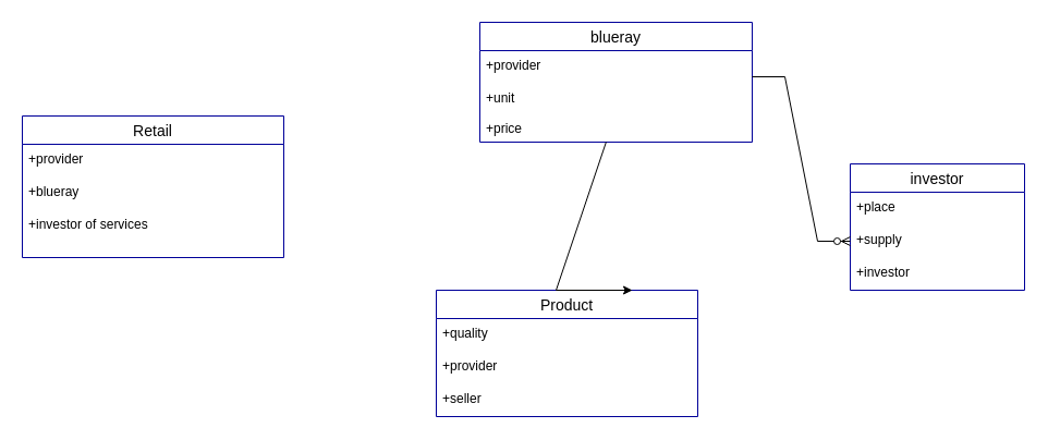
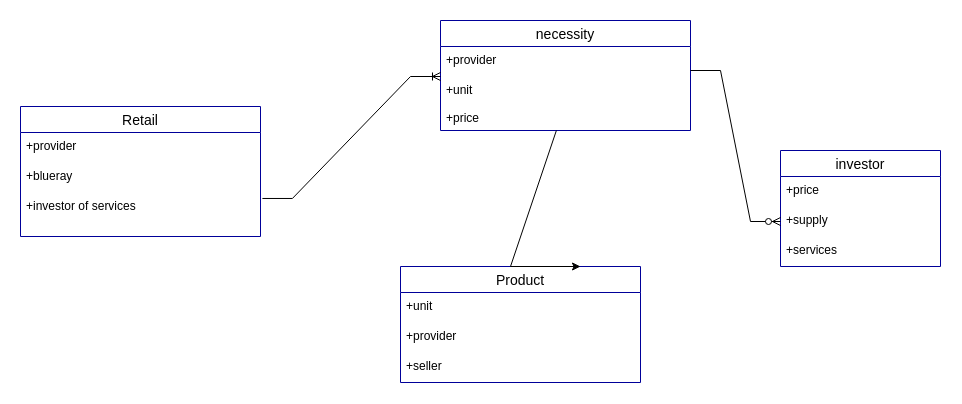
  <mxCell id="0" />
  <mxCell id="1" parent="0" />
  <mxCell id="2" value="Retail" style="swimlane;fontStyle=0;childLayout=stackLayout;horizontal=1;startSize=26;horizontalStack=0;resizeParent=1;resizeParentMax=0;resizeLast=0;collapsible=1;marginBottom=0;align=center;fontSize=14;strokeColor=#000099;" vertex="1" parent="1"><mxGeometry x="20" y="106" width="240" height="130" as="geometry" /></mxCell>
  <mxCell id="3" value="+provider" style="text;strokeColor=none;fillColor=none;spacingLeft=4;spacingRight=4;overflow=hidden;rotatable=0;points=[[0,0.5],[1,0.5]];portConstraint=eastwest;fontSize=12;" vertex="1" parent="2"><mxGeometry y="26" width="240" height="30" as="geometry" /></mxCell>
  <mxCell id="4" value="+blueray" style="text;strokeColor=none;fillColor=none;spacingLeft=4;spacingRight=4;overflow=hidden;rotatable=0;points=[[0,0.5],[1,0.5]];portConstraint=eastwest;fontSize=12;" vertex="1" parent="2"><mxGeometry y="56" width="240" height="30" as="geometry" /></mxCell>
  <mxCell id="5" value="+investor of services&#10;&#10;&#10;&#10;" style="text;strokeColor=none;fillColor=none;spacingLeft=4;spacingRight=4;overflow=hidden;rotatable=0;points=[[0,0.5],[1,0.5]];portConstraint=eastwest;fontSize=12;" vertex="1" parent="2"><mxGeometry y="86" width="240" height="44" as="geometry" /></mxCell>
- <mxCell id="6" value="blueray" style="swimlane;fontStyle=0;childLayout=stackLayout;horizontal=1;startSize=26;horizontalStack=0;resizeParent=1;resizeParentMax=0;resizeLast=0;collapsible=1;marginBottom=0;align=center;fontSize=14;strokeColor=#000099;" vertex="1" parent="1"><mxGeometry x="440" y="20" width="250" height="110" as="geometry" /></mxCell>
+ <mxCell id="6" value="necessity" style="swimlane;fontStyle=0;childLayout=stackLayout;horizontal=1;startSize=26;horizontalStack=0;resizeParent=1;resizeParentMax=0;resizeLast=0;collapsible=1;marginBottom=0;align=center;fontSize=14;strokeColor=#000099;" vertex="1" parent="1"><mxGeometry x="440" y="20" width="250" height="110" as="geometry" /></mxCell>
  <mxCell id="7" value="+provider" style="text;strokeColor=none;fillColor=none;spacingLeft=4;spacingRight=4;overflow=hidden;rotatable=0;points=[[0,0.5],[1,0.5]];portConstraint=eastwest;fontSize=12;" vertex="1" parent="6"><mxGeometry y="26" width="250" height="30" as="geometry" /></mxCell>
  <mxCell id="8" value="+unit&#10;&#10;+price" style="text;strokeColor=none;fillColor=none;spacingLeft=4;spacingRight=4;overflow=hidden;rotatable=0;points=[[0,0.5],[1,0.5]];portConstraint=eastwest;fontSize=12;" vertex="1" parent="6"><mxGeometry y="56" width="250" height="54" as="geometry" /></mxCell>
+ <mxCell id="9" value="" style="edgeStyle=entityRelationEdgeStyle;fontSize=12;html=1;endArrow=ERoneToMany;rounded=0;entryX=0;entryY=0;entryDx=0;entryDy=0;entryPerimeter=0;exitX=1.008;exitY=0.136;exitDx=0;exitDy=0;exitPerimeter=0;" edge="1" parent="1" source="5" target="8"><mxGeometry width="100" height="100" relative="1" as="geometry"><mxPoint x="280" y="210" as="sourcePoint" /><mxPoint x="420" y="110" as="targetPoint" /></mxGeometry></mxCell>
  <mxCell id="10" value="investor" style="swimlane;fontStyle=0;childLayout=stackLayout;horizontal=1;startSize=26;horizontalStack=0;resizeParent=1;resizeParentMax=0;resizeLast=0;collapsible=1;marginBottom=0;align=center;fontSize=14;strokeColor=#000099;" vertex="1" parent="1"><mxGeometry x="780" y="150" width="160" height="116" as="geometry" /></mxCell>
- <mxCell id="11" value="+place" style="text;strokeColor=none;fillColor=none;spacingLeft=4;spacingRight=4;overflow=hidden;rotatable=0;points=[[0,0.5],[1,0.5]];portConstraint=eastwest;fontSize=12;" vertex="1" parent="10"><mxGeometry y="26" width="160" height="30" as="geometry" /></mxCell>
+ <mxCell id="11" value="+price" style="text;strokeColor=none;fillColor=none;spacingLeft=4;spacingRight=4;overflow=hidden;rotatable=0;points=[[0,0.5],[1,0.5]];portConstraint=eastwest;fontSize=12;" vertex="1" parent="10"><mxGeometry y="26" width="160" height="30" as="geometry" /></mxCell>
  <mxCell id="12" value="+supply" style="text;strokeColor=none;fillColor=none;spacingLeft=4;spacingRight=4;overflow=hidden;rotatable=0;points=[[0,0.5],[1,0.5]];portConstraint=eastwest;fontSize=12;" vertex="1" parent="10"><mxGeometry y="56" width="160" height="30" as="geometry" /></mxCell>
- <mxCell id="13" value="+investor" style="text;strokeColor=none;fillColor=none;spacingLeft=4;spacingRight=4;overflow=hidden;rotatable=0;points=[[0,0.5],[1,0.5]];portConstraint=eastwest;fontSize=12;" vertex="1" parent="10"><mxGeometry y="86" width="160" height="30" as="geometry" /></mxCell>
+ <mxCell id="13" value="+services" style="text;strokeColor=none;fillColor=none;spacingLeft=4;spacingRight=4;overflow=hidden;rotatable=0;points=[[0,0.5],[1,0.5]];portConstraint=eastwest;fontSize=12;" vertex="1" parent="10"><mxGeometry y="86" width="160" height="30" as="geometry" /></mxCell>
  <mxCell id="14" value="" style="edgeStyle=entityRelationEdgeStyle;fontSize=12;html=1;endArrow=ERzeroToMany;endFill=1;rounded=0;" edge="1" parent="1"><mxGeometry width="100" height="100" relative="1" as="geometry"><mxPoint x="690" y="70" as="sourcePoint" /><mxPoint x="780" y="221" as="targetPoint" /></mxGeometry></mxCell>
  <mxCell id="15" value="Product" style="swimlane;fontStyle=0;childLayout=stackLayout;horizontal=1;startSize=26;horizontalStack=0;resizeParent=1;resizeParentMax=0;resizeLast=0;collapsible=1;marginBottom=0;align=center;fontSize=14;strokeColor=#000099;" vertex="1" parent="1"><mxGeometry x="400" y="266" width="240" height="116" as="geometry" /></mxCell>
- <mxCell id="16" value="+quality" style="text;strokeColor=none;fillColor=none;spacingLeft=4;spacingRight=4;overflow=hidden;rotatable=0;points=[[0,0.5],[1,0.5]];portConstraint=eastwest;fontSize=12;" vertex="1" parent="15"><mxGeometry y="26" width="240" height="30" as="geometry" /></mxCell>
+ <mxCell id="16" value="+unit" style="text;strokeColor=none;fillColor=none;spacingLeft=4;spacingRight=4;overflow=hidden;rotatable=0;points=[[0,0.5],[1,0.5]];portConstraint=eastwest;fontSize=12;" vertex="1" parent="15"><mxGeometry y="26" width="240" height="30" as="geometry" /></mxCell>
  <mxCell id="17" value="+provider" style="text;strokeColor=none;fillColor=none;spacingLeft=4;spacingRight=4;overflow=hidden;rotatable=0;points=[[0,0.5],[1,0.5]];portConstraint=eastwest;fontSize=12;" vertex="1" parent="15"><mxGeometry y="56" width="240" height="30" as="geometry" /></mxCell>
  <mxCell id="18" value="+seller" style="text;strokeColor=none;fillColor=none;spacingLeft=4;spacingRight=4;overflow=hidden;rotatable=0;points=[[0,0.5],[1,0.5]];portConstraint=eastwest;fontSize=12;" vertex="1" parent="15"><mxGeometry y="86" width="240" height="30" as="geometry" /></mxCell>
  <mxCell id="19" value="" style="endArrow=classic;html=1;rounded=0;entryX=0.75;entryY=0;entryDx=0;entryDy=0;" edge="1" parent="1" source="8" target="15"><mxGeometry relative="1" as="geometry"><mxPoint x="550" y="207.5" as="sourcePoint" /><mxPoint x="580" y="260" as="targetPoint" /><Array as="points"><mxPoint x="510" y="266" /></Array></mxGeometry></mxCell>
